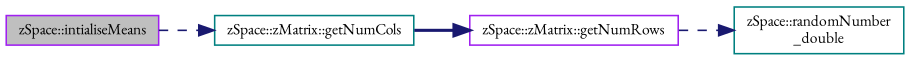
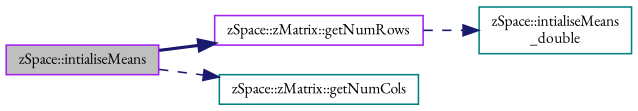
  digraph {
    fontname="EB Garamond"
    rankdir=LR
    node [color=purple fillcolor=white fontname="EB Garamond" fontsize=10 shape=record style=filled]
    edge [color=midnightblue fontname="EB Garamond" fontsize=10 labelfontname=Helvetica labelfontsize=10 style=dashed]
    n1 [fillcolor=grey75 fontcolor=black height=0.2 label="zSpace::intialiseMeans" width=0.4]
    n2 [height=0.2 label="zSpace::zMatrix::getNumRows" width=0.4]
    n3 [color=teal height=0.2 label="zSpace::zMatrix::getNumCols" width=0.4]
-   n4 [color=teal height=0.2 label="zSpace::randomNumber\l_double" width=0.4]
-   n3 -> n2 [style=bold]
+   n4 [color=teal height=0.2 label="zSpace::intialiseMeans\l_double" width=0.4]
+   n1 -> n2 [style=bold]
    n1 -> n3
    n2 -> n4
  }
